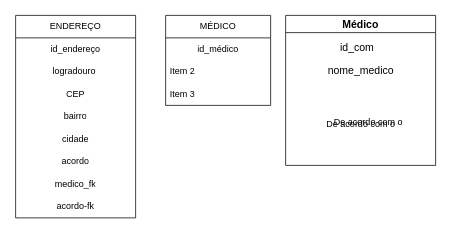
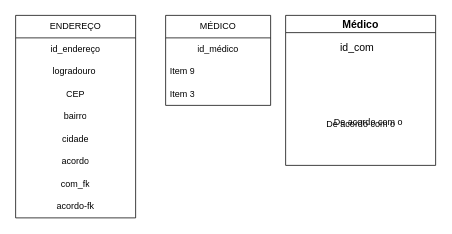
  <mxCell id="0" />
  <mxCell id="1" parent="0" />
  <mxCell id="2" value="&lt;font style=&quot;font-size: 14px;&quot;&gt;Médico&lt;/font&gt;" style="swimlane;whiteSpace=wrap;html=1;" vertex="1" parent="1"><mxGeometry x="380" y="20" width="200" height="200" as="geometry" /></mxCell>
  <mxCell id="3" value="&lt;font style=&quot;font-size: 14px;&quot;&gt;id_com&lt;/font&gt;" style="text;html=1;align=center;verticalAlign=middle;resizable=0;points=[];autosize=1;strokeColor=none;fillColor=none;" vertex="1" parent="2"><mxGeometry x="50" y="28" width="90" height="30" as="geometry" /></mxCell>
- <mxCell id="4" value="&lt;font style=&quot;font-size: 14px;&quot;&gt;nome_medico&lt;/font&gt;" style="text;html=1;align=center;verticalAlign=middle;resizable=0;points=[];autosize=1;strokeColor=none;fillColor=none;" vertex="1" parent="2"><mxGeometry x="45" y="58" width="110" height="30" as="geometry" /></mxCell>
  <mxCell id="5" value="De acordo com o" style="text;html=1;align=center;verticalAlign=middle;resizable=0;points=[];autosize=1;strokeColor=none;fillColor=none;" vertex="1" parent="2"><mxGeometry x="45" y="130" width="110" height="30" as="geometry" /></mxCell>
  <mxCell id="6" value="De acordo com o" style="text;html=1;align=center;verticalAlign=middle;resizable=0;points=[];autosize=1;strokeColor=none;fillColor=none;" vertex="1" parent="1"><mxGeometry x="435" y="148" width="110" height="30" as="geometry" /></mxCell>
  <mxCell id="7" value="ENDEREÇO" style="swimlane;fontStyle=0;childLayout=stackLayout;horizontal=1;startSize=30;horizontalStack=0;resizeParent=1;resizeParentMax=0;resizeLast=0;collapsible=1;marginBottom=0;whiteSpace=wrap;html=1;" vertex="1" parent="1"><mxGeometry x="20" y="20" width="160" height="270" as="geometry" /></mxCell>
  <mxCell id="8" value="id_endereço" style="text;strokeColor=none;fillColor=none;align=center;verticalAlign=middle;spacingLeft=4;spacingRight=4;overflow=hidden;points=[[0,0.5],[1,0.5]];portConstraint=eastwest;rotatable=0;whiteSpace=wrap;html=1;" vertex="1" parent="7"><mxGeometry y="30" width="160" height="30" as="geometry" /></mxCell>
  <mxCell id="9" value="logradouro&amp;nbsp;" style="text;strokeColor=none;fillColor=none;align=center;verticalAlign=middle;spacingLeft=4;spacingRight=4;overflow=hidden;points=[[0,0.5],[1,0.5]];portConstraint=eastwest;rotatable=0;whiteSpace=wrap;html=1;" vertex="1" parent="7"><mxGeometry y="60" width="160" height="30" as="geometry" /></mxCell>
  <mxCell id="10" value="CEP" style="text;strokeColor=none;fillColor=none;align=center;verticalAlign=middle;spacingLeft=4;spacingRight=4;overflow=hidden;points=[[0,0.5],[1,0.5]];portConstraint=eastwest;rotatable=0;whiteSpace=wrap;html=1;" vertex="1" parent="7"><mxGeometry y="90" width="160" height="30" as="geometry" /></mxCell>
  <mxCell id="11" value="bairro" style="text;strokeColor=none;fillColor=none;align=center;verticalAlign=middle;spacingLeft=4;spacingRight=4;overflow=hidden;points=[[0,0.5],[1,0.5]];portConstraint=eastwest;rotatable=0;whiteSpace=wrap;html=1;" vertex="1" parent="7"><mxGeometry y="120" width="160" height="30" as="geometry" /></mxCell>
  <mxCell id="12" value="cidade" style="text;strokeColor=none;fillColor=none;align=center;verticalAlign=middle;spacingLeft=4;spacingRight=4;overflow=hidden;points=[[0,0.5],[1,0.5]];portConstraint=eastwest;rotatable=0;whiteSpace=wrap;html=1;" vertex="1" parent="7"><mxGeometry y="150" width="160" height="30" as="geometry" /></mxCell>
  <mxCell id="13" value="acordo" style="text;strokeColor=none;fillColor=none;align=center;verticalAlign=middle;spacingLeft=4;spacingRight=4;overflow=hidden;points=[[0,0.5],[1,0.5]];portConstraint=eastwest;rotatable=0;whiteSpace=wrap;html=1;" vertex="1" parent="7"><mxGeometry y="180" width="160" height="30" as="geometry" /></mxCell>
- <mxCell id="14" value="medico_fk" style="text;strokeColor=none;fillColor=none;align=center;verticalAlign=middle;spacingLeft=4;spacingRight=4;overflow=hidden;points=[[0,0.5],[1,0.5]];portConstraint=eastwest;rotatable=0;whiteSpace=wrap;html=1;" vertex="1" parent="7"><mxGeometry y="210" width="160" height="30" as="geometry" /></mxCell>
+ <mxCell id="14" value="com_fk" style="text;strokeColor=none;fillColor=none;align=center;verticalAlign=middle;spacingLeft=4;spacingRight=4;overflow=hidden;points=[[0,0.5],[1,0.5]];portConstraint=eastwest;rotatable=0;whiteSpace=wrap;html=1;" vertex="1" parent="7"><mxGeometry y="210" width="160" height="30" as="geometry" /></mxCell>
  <mxCell id="15" value="acordo-fk" style="text;strokeColor=none;fillColor=none;align=center;verticalAlign=middle;spacingLeft=4;spacingRight=4;overflow=hidden;points=[[0,0.5],[1,0.5]];portConstraint=eastwest;rotatable=0;whiteSpace=wrap;html=1;" vertex="1" parent="7"><mxGeometry y="240" width="160" height="30" as="geometry" /></mxCell>
  <mxCell id="16" value="MÉDICO" style="swimlane;fontStyle=0;childLayout=stackLayout;horizontal=1;startSize=30;horizontalStack=0;resizeParent=1;resizeParentMax=0;resizeLast=0;collapsible=1;marginBottom=0;whiteSpace=wrap;html=1;" vertex="1" parent="1"><mxGeometry x="220" y="20" width="140" height="120" as="geometry" /></mxCell>
  <mxCell id="17" value="id_médico" style="text;strokeColor=none;fillColor=none;align=center;verticalAlign=middle;spacingLeft=4;spacingRight=4;overflow=hidden;points=[[0,0.5],[1,0.5]];portConstraint=eastwest;rotatable=0;whiteSpace=wrap;html=1;" vertex="1" parent="16"><mxGeometry y="30" width="140" height="30" as="geometry" /></mxCell>
- <mxCell id="18" value="Item 2" style="text;strokeColor=none;fillColor=none;align=left;verticalAlign=middle;spacingLeft=4;spacingRight=4;overflow=hidden;points=[[0,0.5],[1,0.5]];portConstraint=eastwest;rotatable=0;whiteSpace=wrap;html=1;" vertex="1" parent="16"><mxGeometry y="60" width="140" height="30" as="geometry" /></mxCell>
+ <mxCell id="18" value="Item 9" style="text;strokeColor=none;fillColor=none;align=left;verticalAlign=middle;spacingLeft=4;spacingRight=4;overflow=hidden;points=[[0,0.5],[1,0.5]];portConstraint=eastwest;rotatable=0;whiteSpace=wrap;html=1;" vertex="1" parent="16"><mxGeometry y="60" width="140" height="30" as="geometry" /></mxCell>
  <mxCell id="19" value="Item 3" style="text;strokeColor=none;fillColor=none;align=left;verticalAlign=middle;spacingLeft=4;spacingRight=4;overflow=hidden;points=[[0,0.5],[1,0.5]];portConstraint=eastwest;rotatable=0;whiteSpace=wrap;html=1;" vertex="1" parent="16"><mxGeometry y="90" width="140" height="30" as="geometry" /></mxCell>
